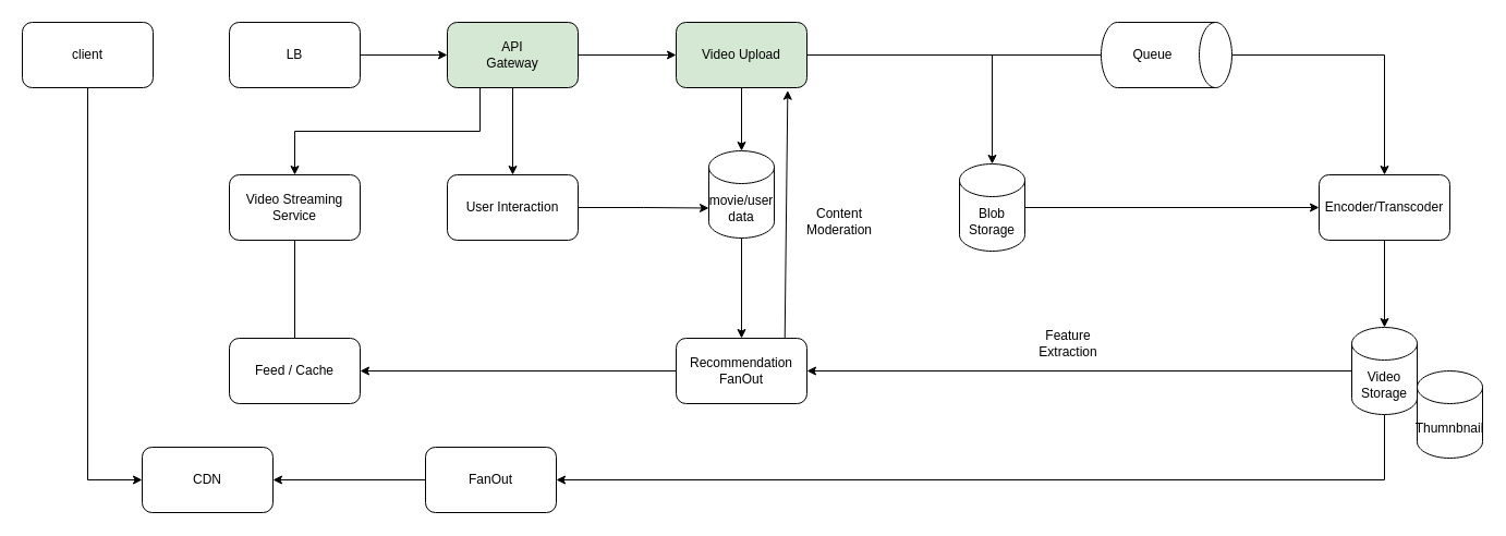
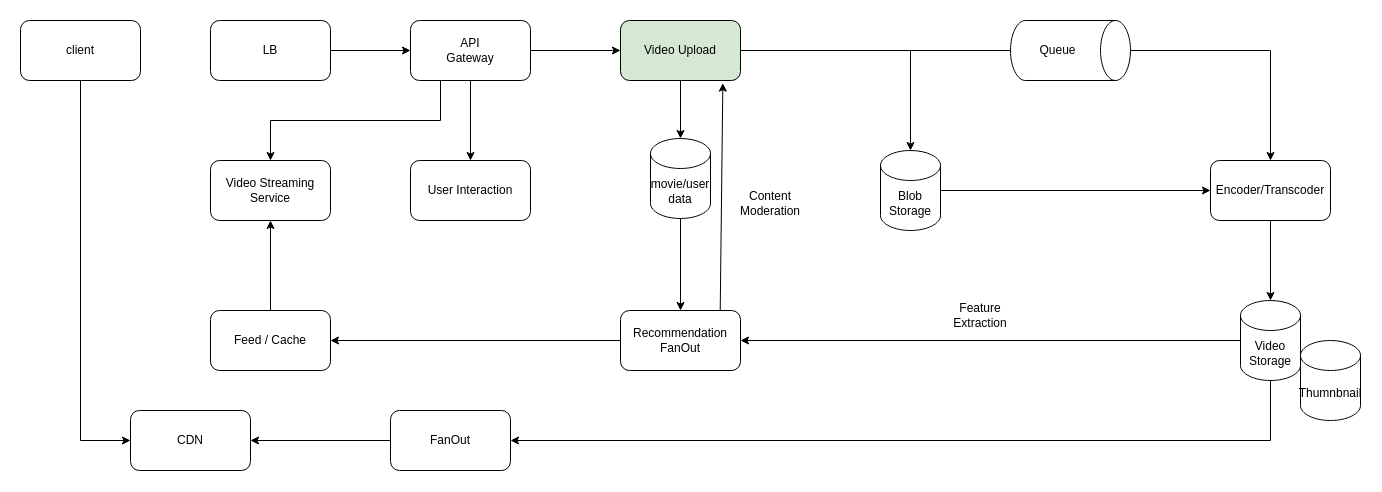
  <mxCell id="0" />
  <mxCell id="1" parent="0" />
  <mxCell id="2" style="edgeStyle=orthogonalEdgeStyle;rounded=0;orthogonalLoop=1;jettySize=auto;html=1;" edge="1" parent="1" source="3" target="33"><mxGeometry relative="1" as="geometry"><Array as="points"><mxPoint x="80" y="440" /></Array></mxGeometry></mxCell>
  <mxCell id="3" value="client" style="rounded=1;whiteSpace=wrap;html=1;" vertex="1" parent="1"><mxGeometry x="20" y="20" width="120" height="60" as="geometry" /></mxCell>
  <mxCell id="4" style="edgeStyle=orthogonalEdgeStyle;rounded=0;orthogonalLoop=1;jettySize=auto;html=1;entryX=0;entryY=0.5;entryDx=0;entryDy=0;" edge="1" parent="1" source="5" target="8"><mxGeometry relative="1" as="geometry" /></mxCell>
  <mxCell id="5" value="LB" style="rounded=1;whiteSpace=wrap;html=1;" vertex="1" parent="1"><mxGeometry x="210" y="20" width="120" height="60" as="geometry" /></mxCell>
  <mxCell id="6" style="edgeStyle=orthogonalEdgeStyle;rounded=0;orthogonalLoop=1;jettySize=auto;html=1;" edge="1" parent="1" source="8" target="21"><mxGeometry relative="1" as="geometry" /></mxCell>
  <mxCell id="7" style="edgeStyle=orthogonalEdgeStyle;rounded=0;orthogonalLoop=1;jettySize=auto;html=1;" edge="1" parent="1" source="8" target="11"><mxGeometry relative="1" as="geometry" /></mxCell>
- <mxCell id="8" value="API&lt;div&gt;Gateway&lt;/div&gt;" style="rounded=1;whiteSpace=wrap;html=1;fillColor=#d5e8d4;" vertex="1" parent="1"><mxGeometry x="410" y="20" width="120" height="60" as="geometry" /></mxCell>
+ <mxCell id="8" value="API&lt;div&gt;Gateway&lt;/div&gt;" style="rounded=1;whiteSpace=wrap;html=1;" vertex="1" parent="1"><mxGeometry x="410" y="20" width="120" height="60" as="geometry" /></mxCell>
  <mxCell id="9" style="edgeStyle=orthogonalEdgeStyle;rounded=0;orthogonalLoop=1;jettySize=auto;html=1;endArrow=none;" edge="1" parent="1" source="11" target="17"><mxGeometry relative="1" as="geometry" /></mxCell>
  <mxCell id="10" style="edgeStyle=orthogonalEdgeStyle;rounded=0;orthogonalLoop=1;jettySize=auto;html=1;" edge="1" parent="1" source="11" target="15"><mxGeometry relative="1" as="geometry" /></mxCell>
  <mxCell id="11" value="Video Upload" style="rounded=1;whiteSpace=wrap;html=1;fillColor=#d5e8d4;" vertex="1" parent="1"><mxGeometry x="620" y="20" width="120" height="60" as="geometry" /></mxCell>
  <mxCell id="12" style="edgeStyle=orthogonalEdgeStyle;rounded=0;orthogonalLoop=1;jettySize=auto;html=1;exitX=0.5;exitY=1;exitDx=0;exitDy=0;" edge="1" parent="1" source="13" target="20"><mxGeometry relative="1" as="geometry" /></mxCell>
  <mxCell id="13" value="Encoder/Transcoder" style="rounded=1;whiteSpace=wrap;html=1;" vertex="1" parent="1"><mxGeometry x="1210" y="160" width="120" height="60" as="geometry" /></mxCell>
  <mxCell id="14" style="edgeStyle=orthogonalEdgeStyle;rounded=0;orthogonalLoop=1;jettySize=auto;html=1;" edge="1" parent="1" source="15" target="13"><mxGeometry relative="1" as="geometry" /></mxCell>
  <mxCell id="15" value="Blob&lt;div&gt;Storage&lt;/div&gt;" style="shape=cylinder3;whiteSpace=wrap;html=1;boundedLbl=1;backgroundOutline=1;size=15;" vertex="1" parent="1"><mxGeometry x="880" y="150" width="60" height="80" as="geometry" /></mxCell>
  <mxCell id="16" style="edgeStyle=orthogonalEdgeStyle;rounded=0;orthogonalLoop=1;jettySize=auto;html=1;" edge="1" parent="1" source="17" target="13"><mxGeometry relative="1" as="geometry" /></mxCell>
  <mxCell id="17" value="Queue" style="shape=cylinder3;whiteSpace=wrap;html=1;boundedLbl=1;backgroundOutline=1;size=15;direction=south;" vertex="1" parent="1"><mxGeometry x="1010" y="20" width="120" height="60" as="geometry" /></mxCell>
  <mxCell id="18" style="edgeStyle=orthogonalEdgeStyle;rounded=0;orthogonalLoop=1;jettySize=auto;html=1;entryX=1;entryY=0.5;entryDx=0;entryDy=0;" edge="1" parent="1" source="20" target="26"><mxGeometry relative="1" as="geometry" /></mxCell>
  <mxCell id="19" style="edgeStyle=orthogonalEdgeStyle;rounded=0;orthogonalLoop=1;jettySize=auto;html=1;exitX=0.5;exitY=1;exitDx=0;exitDy=0;exitPerimeter=0;entryX=1;entryY=0.5;entryDx=0;entryDy=0;" edge="1" parent="1" source="20" target="32"><mxGeometry relative="1" as="geometry" /></mxCell>
  <mxCell id="20" value="Video&lt;div&gt;Storage&lt;/div&gt;" style="shape=cylinder3;whiteSpace=wrap;html=1;boundedLbl=1;backgroundOutline=1;size=15;" vertex="1" parent="1"><mxGeometry x="1240" y="300" width="60" height="80" as="geometry" /></mxCell>
  <mxCell id="21" value="User Interaction" style="rounded=1;whiteSpace=wrap;html=1;" vertex="1" parent="1"><mxGeometry x="410" y="160" width="120" height="60" as="geometry" /></mxCell>
  <mxCell id="22" value="movie/user data" style="shape=cylinder3;whiteSpace=wrap;html=1;boundedLbl=1;backgroundOutline=1;size=15;" vertex="1" parent="1"><mxGeometry x="650" y="138" width="60" height="80" as="geometry" /></mxCell>
  <mxCell id="23" style="edgeStyle=orthogonalEdgeStyle;rounded=0;orthogonalLoop=1;jettySize=auto;html=1;exitX=0.5;exitY=1;exitDx=0;exitDy=0;entryX=0.5;entryY=0;entryDx=0;entryDy=0;entryPerimeter=0;" edge="1" parent="1" source="11" target="22"><mxGeometry relative="1" as="geometry" /></mxCell>
- <mxCell id="24" style="edgeStyle=orthogonalEdgeStyle;rounded=0;orthogonalLoop=1;jettySize=auto;html=1;entryX=0;entryY=0;entryDx=0;entryDy=52.5;entryPerimeter=0;" edge="1" parent="1" source="21" target="22"><mxGeometry relative="1" as="geometry" /></mxCell>
  <mxCell id="25" style="edgeStyle=orthogonalEdgeStyle;rounded=0;orthogonalLoop=1;jettySize=auto;html=1;entryX=1;entryY=0.5;entryDx=0;entryDy=0;" edge="1" parent="1" source="26" target="29"><mxGeometry relative="1" as="geometry" /></mxCell>
  <mxCell id="26" value="Recommendation&lt;div&gt;FanOut&lt;/div&gt;" style="rounded=1;whiteSpace=wrap;html=1;" vertex="1" parent="1"><mxGeometry x="620" y="310" width="120" height="60" as="geometry" /></mxCell>
  <mxCell id="27" value="Video Streaming&lt;div&gt;Service&lt;/div&gt;" style="rounded=1;whiteSpace=wrap;html=1;" vertex="1" parent="1"><mxGeometry x="210" y="160" width="120" height="60" as="geometry" /></mxCell>
- <mxCell id="28" style="edgeStyle=orthogonalEdgeStyle;rounded=0;orthogonalLoop=1;jettySize=auto;html=1;entryX=0.5;entryY=1;entryDx=0;entryDy=0;endArrow=none;" edge="1" parent="1" source="29" target="27"><mxGeometry relative="1" as="geometry" /></mxCell>
+ <mxCell id="28" style="edgeStyle=orthogonalEdgeStyle;rounded=0;orthogonalLoop=1;jettySize=auto;html=1;entryX=0.5;entryY=1;entryDx=0;entryDy=0;" edge="1" parent="1" source="29" target="27"><mxGeometry relative="1" as="geometry" /></mxCell>
  <mxCell id="29" value="Feed / Cache" style="rounded=1;whiteSpace=wrap;html=1;" vertex="1" parent="1"><mxGeometry x="210" y="310" width="120" height="60" as="geometry" /></mxCell>
  <mxCell id="30" style="edgeStyle=orthogonalEdgeStyle;rounded=0;orthogonalLoop=1;jettySize=auto;html=1;entryX=0.5;entryY=0;entryDx=0;entryDy=0;" edge="1" parent="1" source="22" target="26"><mxGeometry relative="1" as="geometry" /></mxCell>
  <mxCell id="31" style="edgeStyle=orthogonalEdgeStyle;rounded=0;orthogonalLoop=1;jettySize=auto;html=1;" edge="1" parent="1" source="32" target="33"><mxGeometry relative="1" as="geometry" /></mxCell>
  <mxCell id="32" value="FanOut" style="rounded=1;whiteSpace=wrap;html=1;" vertex="1" parent="1"><mxGeometry x="390" y="410" width="120" height="60" as="geometry" /></mxCell>
  <mxCell id="33" value="CDN" style="rounded=1;whiteSpace=wrap;html=1;" vertex="1" parent="1"><mxGeometry x="130" y="410" width="120" height="60" as="geometry" /></mxCell>
  <mxCell id="34" value="" style="endArrow=classic;html=1;rounded=0;exitX=0.25;exitY=1;exitDx=0;exitDy=0;entryX=0.5;entryY=0;entryDx=0;entryDy=0;" edge="1" parent="1" source="8" target="27"><mxGeometry width="50" height="50" relative="1" as="geometry"><mxPoint x="650" y="350" as="sourcePoint" /><mxPoint x="700" y="300" as="targetPoint" /><Array as="points"><mxPoint x="440" y="120" /><mxPoint x="270" y="120" /></Array></mxGeometry></mxCell>
  <mxCell id="35" value="Feature Extraction" style="text;html=1;align=center;verticalAlign=middle;whiteSpace=wrap;rounded=0;" vertex="1" parent="1"><mxGeometry x="950" y="300" width="60" height="30" as="geometry" /></mxCell>
  <mxCell id="36" value="Thumnbnail" style="shape=cylinder3;whiteSpace=wrap;html=1;boundedLbl=1;backgroundOutline=1;size=15;" vertex="1" parent="1"><mxGeometry x="1300" y="340" width="60" height="80" as="geometry" /></mxCell>
  <mxCell id="37" value="Content Moderation" style="text;html=1;align=center;verticalAlign=middle;whiteSpace=wrap;rounded=0;" vertex="1" parent="1"><mxGeometry x="740" y="188" width="60" height="30" as="geometry" /></mxCell>
  <mxCell id="38" value="" style="endArrow=classic;html=1;rounded=0;exitX=0.831;exitY=0;exitDx=0;exitDy=0;exitPerimeter=0;entryX=0.853;entryY=1.044;entryDx=0;entryDy=0;entryPerimeter=0;" edge="1" parent="1" source="26" target="11"><mxGeometry width="50" height="50" relative="1" as="geometry"><mxPoint x="820" y="270" as="sourcePoint" /><mxPoint x="870" y="220" as="targetPoint" /></mxGeometry></mxCell>
